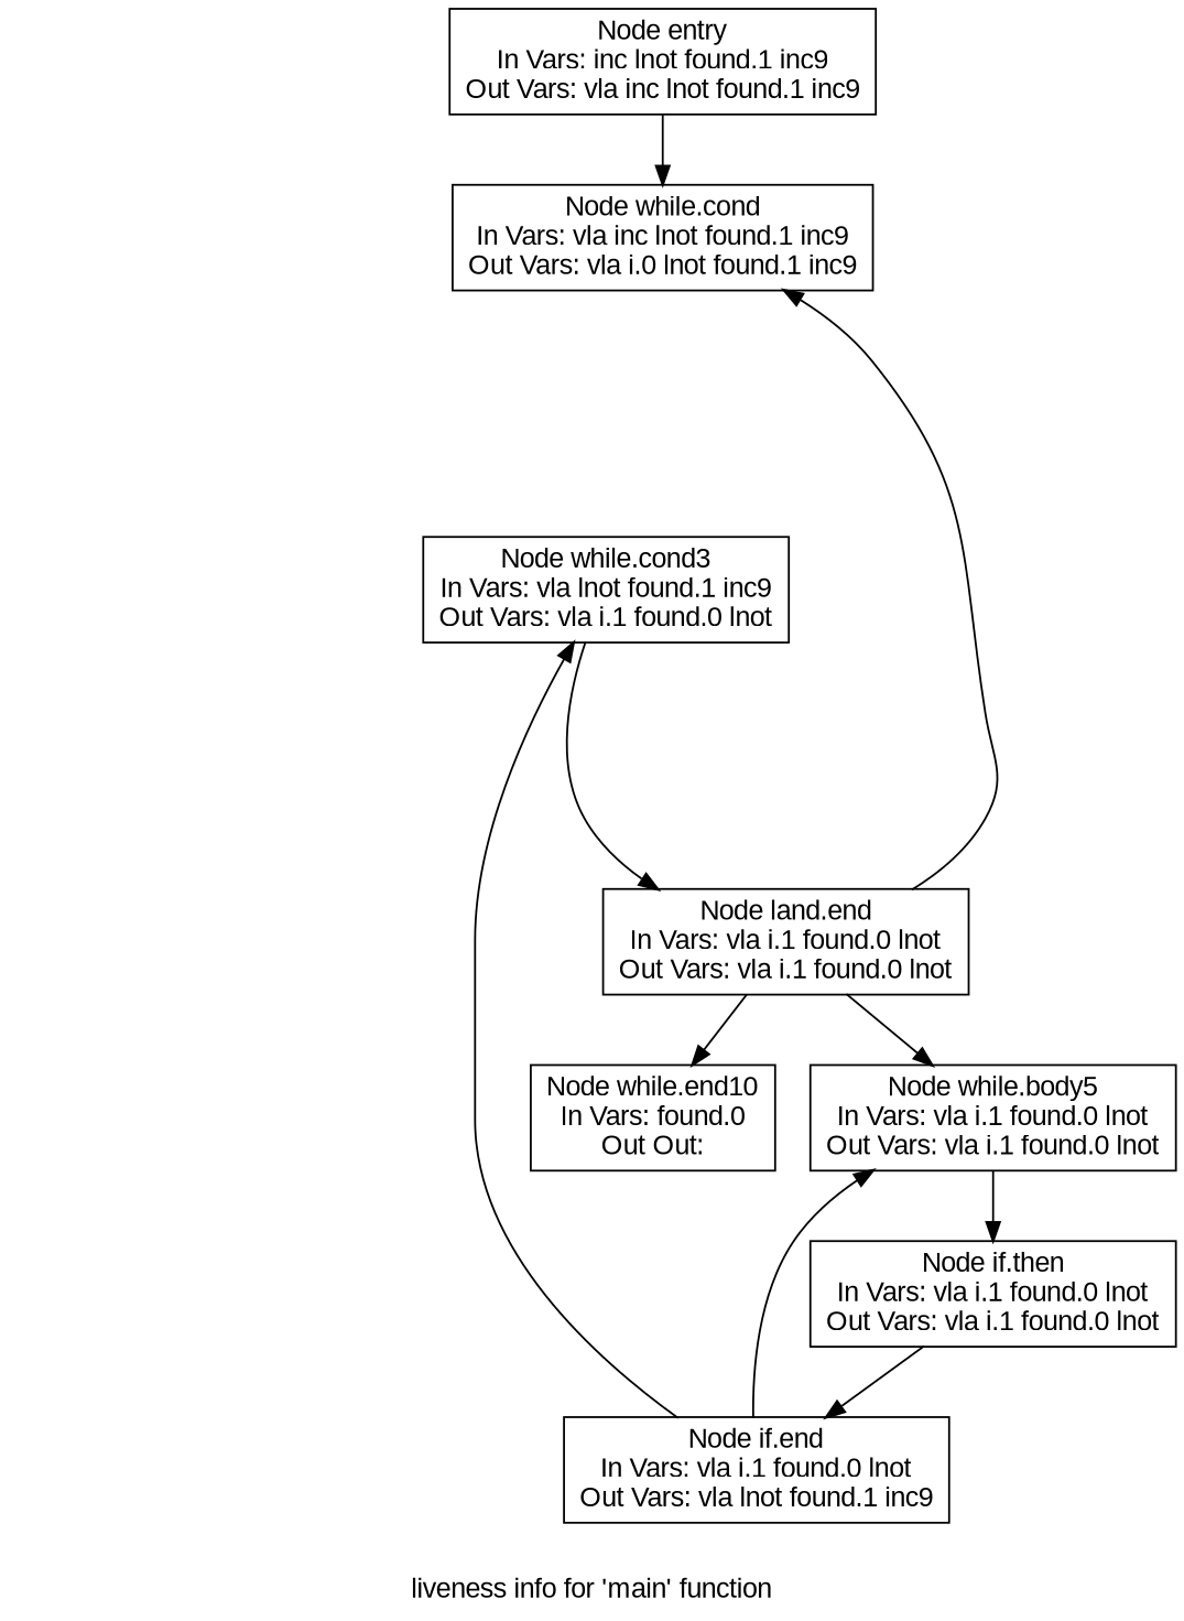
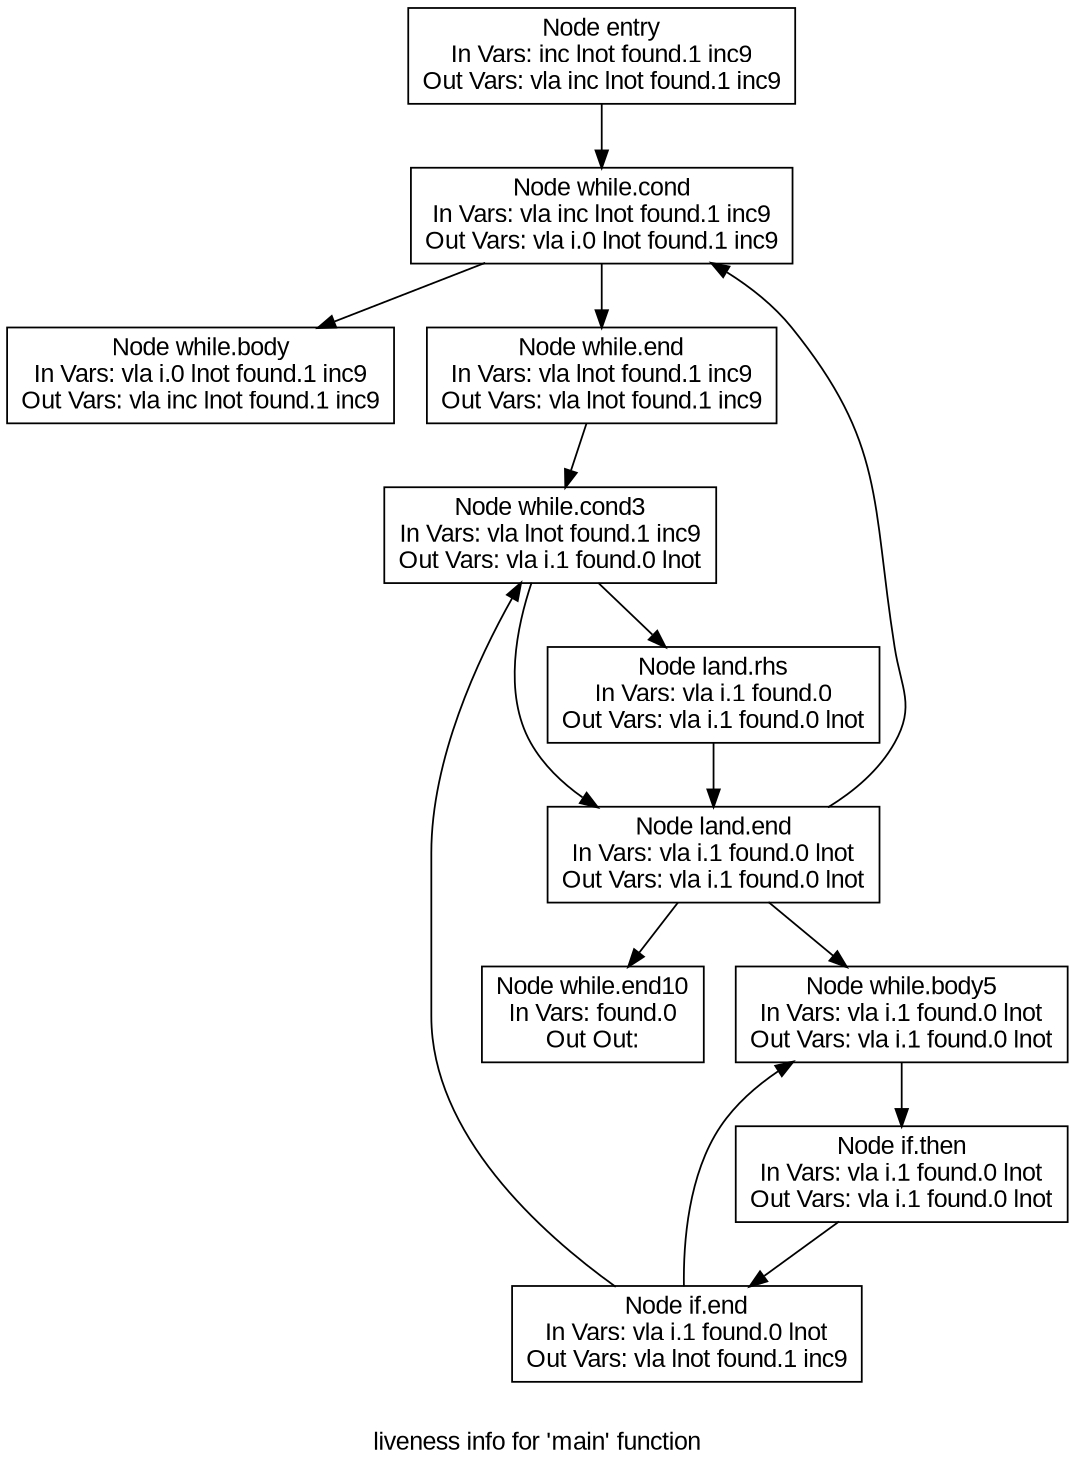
  digraph {
    fontname="Liberation Sans"
    label="liveness info for 'main' function"
    node [fontname="Liberation Sans" shape=record]
    edge [fontname="Liberation Sans"]
    n1 [label="{Node entry\n	In Vars:  inc lnot found.1 inc9\n	Out Vars:  vla inc lnot found.1 inc9}"]
    n2 [label="{Node while.cond\n	In Vars:  vla inc lnot found.1 inc9\n	Out Vars:  vla i.0 lnot found.1 inc9}"]
+   n3 [label="{Node while.body\n	In Vars:  vla i.0 lnot found.1 inc9\n	Out Vars:  vla inc lnot found.1 inc9}"]
+   n4 [label="{Node while.end\n	In Vars:  vla lnot found.1 inc9\n	Out Vars:  vla lnot found.1 inc9}"]
    n5 [label="{Node while.cond3\n	In Vars:  vla lnot found.1 inc9\n	Out Vars:  vla i.1 found.0 lnot}"]
+   n6 [label="{Node land.rhs\n	In Vars:  vla i.1 found.0\n	Out Vars:  vla i.1 found.0 lnot}"]
    n7 [label="{Node land.end\n	In Vars:  vla i.1 found.0 lnot\n	Out Vars:  vla i.1 found.0 lnot}"]
    n8 [label="{Node while.body5\n	In Vars:  vla i.1 found.0 lnot\n	Out Vars:  vla i.1 found.0 lnot}"]
    n9 [label="{Node while.end10\n	In Vars:  found.0\n	Out Out: }"]
    n10 [label="{Node if.then\n	In Vars:  vla i.1 found.0 lnot\n	Out Vars:  vla i.1 found.0 lnot}"]
    n11 [label="{Node if.end\n	In Vars:  vla i.1 found.0 lnot\n	Out Vars:  vla lnot found.1 inc9}"]
    n1 -> n2
+   n2 -> n3
+   n2 -> n4
+   n4 -> n5
+   n5 -> n6
    n5 -> n7
+   n6 -> n7
    n7 -> n2
    n7 -> n8
    n7 -> n9
    n8 -> n10
    n10 -> n11
    n11 -> n5
    n11 -> n8
  }
